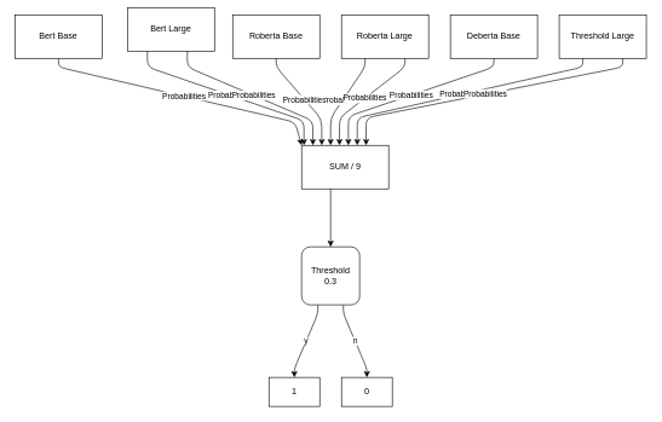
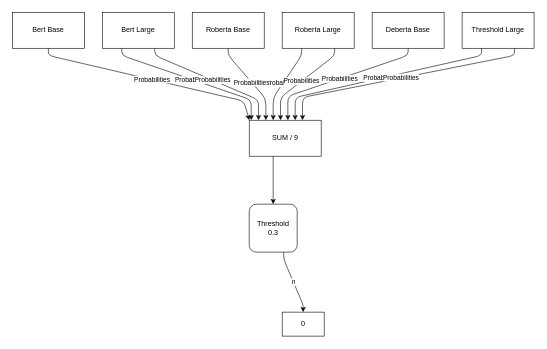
  <mxCell id="0" />
  <mxCell id="1" parent="0" />
  <mxCell id="2" value="Probabilities" style="edgeStyle=none;html=1;noEdgeStyle=1;orthogonal=1;" parent="1" source="3" target="15" edge="1"><mxGeometry relative="1" as="geometry"><mxPoint x="270" y="187.5" as="targetPoint" /><Array as="points"><mxPoint x="80" y="92" /><mxPoint x="406.111" y="168" /></Array></mxGeometry></mxCell>
  <mxCell id="3" value="Bert Base" style="rounded=0;whiteSpace=wrap;html=1;" parent="1" vertex="1"><mxGeometry width="120" height="60" as="geometry" x="20" y="20" /></mxCell>
- <mxCell id="4" value="Bert Large" style="rounded=0;whiteSpace=wrap;html=1;" parent="1" vertex="1"><mxGeometry x="175" y="10" width="120" height="60" as="geometry" /></mxCell>
+ <mxCell id="4" value="Bert Large" style="rounded=0;whiteSpace=wrap;html=1;" parent="1" vertex="1"><mxGeometry x="170" width="120" height="60" as="geometry" y="20" /></mxCell>
  <mxCell id="5" value="Roberta Base" style="rounded=0;whiteSpace=wrap;html=1;" parent="1" vertex="1"><mxGeometry x="320" width="120" height="60" as="geometry" y="20" /></mxCell>
  <mxCell id="6" value="Roberta Large" style="rounded=0;whiteSpace=wrap;html=1;" parent="1" vertex="1"><mxGeometry x="470" width="120" height="60" as="geometry" y="20" /></mxCell>
  <mxCell id="7" value="Deberta Base" style="rounded=0;whiteSpace=wrap;html=1;" parent="1" vertex="1"><mxGeometry x="620" width="120" height="60" as="geometry" y="20" /></mxCell>
  <mxCell id="8" value="Threshold Large" style="rounded=0;whiteSpace=wrap;html=1;" parent="1" vertex="1"><mxGeometry x="770" width="120" height="60" as="geometry" y="20" /></mxCell>
  <mxCell id="9" value="Probabilities" style="edgeStyle=none;html=1;noEdgeStyle=1;orthogonal=1;" parent="1" source="4" target="15" edge="1"><mxGeometry relative="1" as="geometry"><mxPoint x="270" y="222.5" as="targetPoint" /><mxPoint x="330" y="110" as="sourcePoint" /><Array as="points"><mxPoint x="202.5" y="92" /><mxPoint x="418.333" y="166" /></Array></mxGeometry></mxCell>
  <mxCell id="10" value="Probabilities" style="edgeStyle=none;html=1;noEdgeStyle=1;orthogonal=1;" parent="1" source="6" target="15" edge="1"><mxGeometry relative="1" as="geometry"><mxPoint x="270" y="292.5" as="targetPoint" /><mxPoint x="320" y="270" as="sourcePoint" /><Array as="points"><mxPoint x="502.5" y="92" /><mxPoint x="455" y="162" /></Array></mxGeometry></mxCell>
  <mxCell id="11" value="Probabilities" style="edgeStyle=none;html=1;noEdgeStyle=1;orthogonal=1;" parent="1" source="7" target="15" edge="1"><mxGeometry relative="1" as="geometry"><mxPoint x="270" y="327.5" as="targetPoint" /><mxPoint x="350" y="390.003" as="sourcePoint" /><Array as="points"><mxPoint x="680" y="92" /><mxPoint x="479.444" y="160" /></Array></mxGeometry></mxCell>
  <mxCell id="12" value="Probabilities" style="edgeStyle=none;html=1;noEdgeStyle=1;orthogonal=1;" parent="1" source="8" target="15" edge="1"><mxGeometry relative="1" as="geometry"><mxPoint x="270" y="362.5" as="targetPoint" /><mxPoint x="350" y="500" as="sourcePoint" /><Array as="points"><mxPoint x="802.5" y="92" /><mxPoint x="491.667" y="162" /></Array></mxGeometry></mxCell>
  <mxCell id="13" value="Probabilities" style="edgeStyle=none;html=1;noEdgeStyle=1;orthogonal=1;" parent="1" source="5" target="15" edge="1"><mxGeometry relative="1" as="geometry"><mxPoint x="270" y="257.5" as="targetPoint" /><mxPoint x="325" y="170.003" as="sourcePoint" /><Array as="points"><mxPoint x="380" y="92" /><mxPoint x="442.778" y="164" /></Array></mxGeometry></mxCell>
  <mxCell id="14" style="edgeStyle=none;html=1;noEdgeStyle=1;orthogonal=1;" parent="1" source="15" target="18" edge="1"><mxGeometry relative="1" as="geometry"><mxPoint x="490" y="280" as="targetPoint" /><Array as="points"><mxPoint x="455" y="252" /><mxPoint x="455" y="328" /></Array></mxGeometry></mxCell>
  <mxCell id="15" value="SUM / 9" style="rounded=0;whiteSpace=wrap;html=1;" parent="1" vertex="1"><mxGeometry x="415" y="200" width="120" height="60" as="geometry" /></mxCell>
- <mxCell id="16" value="y" style="edgeStyle=none;html=1;noEdgeStyle=1;orthogonal=1;" parent="1" source="18" target="19" edge="1"><mxGeometry relative="1" as="geometry"><mxPoint x="530" y="370" as="targetPoint" /><Array as="points"><mxPoint x="437.5" y="432" /><mxPoint x="405" y="508" /></Array></mxGeometry></mxCell>
  <mxCell id="17" value="n" style="edgeStyle=none;html=1;noEdgeStyle=1;orthogonal=1;" parent="1" source="18" target="20" edge="1"><mxGeometry relative="1" as="geometry"><mxPoint x="600" y="380" as="targetPoint" /><Array as="points"><mxPoint x="472.5" y="432" /><mxPoint x="505" y="508" /></Array></mxGeometry></mxCell>
  <mxCell id="18" value="Threshold&lt;br&gt;0.3" style="whiteSpace=wrap;html=1;rounded=1;" parent="1" vertex="1"><mxGeometry x="415" y="340" width="80" height="80" as="geometry" /></mxCell>
- <mxCell id="19" value="1" style="rounded=0;whiteSpace=wrap;html=1;" parent="1" vertex="1"><mxGeometry x="370" y="520" width="70" height="40" as="geometry" /></mxCell>
  <mxCell id="20" value="0" style="rounded=0;whiteSpace=wrap;html=1;" parent="1" vertex="1"><mxGeometry x="470" y="520" width="70" height="40" as="geometry" /></mxCell>
  <mxCell id="21" value="Probabilities" style="edgeStyle=none;html=1;noEdgeStyle=1;orthogonal=1;" edge="1" parent="1" source="8" target="15"><mxGeometry relative="1" as="geometry"><mxPoint x="540.003" y="230" as="targetPoint" /><mxPoint x="869.17" y="130" as="sourcePoint" /><Array as="points"><mxPoint x="857.5" y="92" /><mxPoint x="503.889" y="162" /></Array></mxGeometry></mxCell>
  <mxCell id="22" value="Probabilities" style="edgeStyle=none;html=1;noEdgeStyle=1;orthogonal=1;" edge="1" parent="1" source="6" target="15"><mxGeometry relative="1" as="geometry"><mxPoint x="520.833" y="200" as="targetPoint" /><mxPoint x="850" y="100" as="sourcePoint" /><Array as="points"><mxPoint x="557.5" y="92" /><mxPoint x="467.222" y="162" /></Array></mxGeometry></mxCell>
  <mxCell id="23" value="Probabilities" style="edgeStyle=none;html=1;noEdgeStyle=1;orthogonal=1;" edge="1" parent="1" source="4" target="15"><mxGeometry relative="1" as="geometry"><mxPoint x="40.833" y="360" as="targetPoint" /><mxPoint x="370" y="260" as="sourcePoint" /><Array as="points"><mxPoint x="257.5" y="92" /><mxPoint x="430.556" y="166" /></Array></mxGeometry></mxCell>
